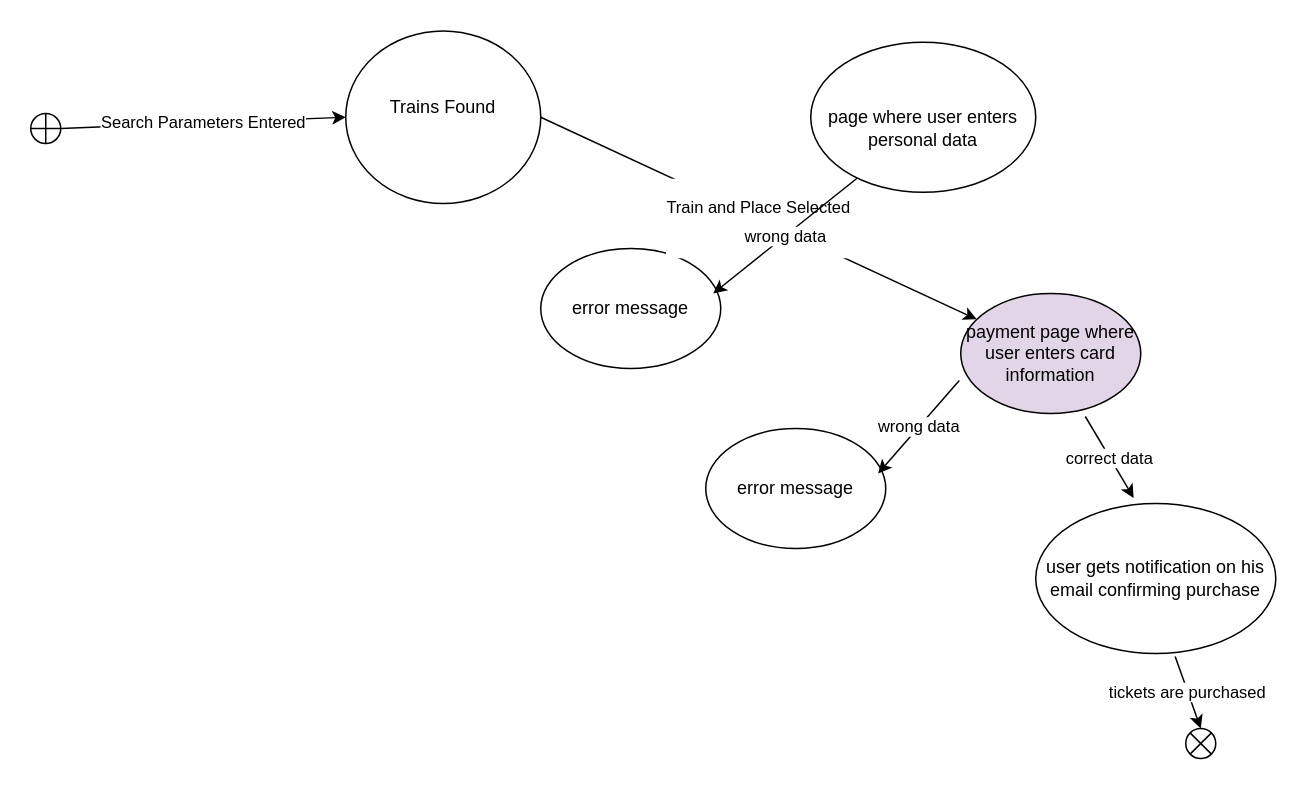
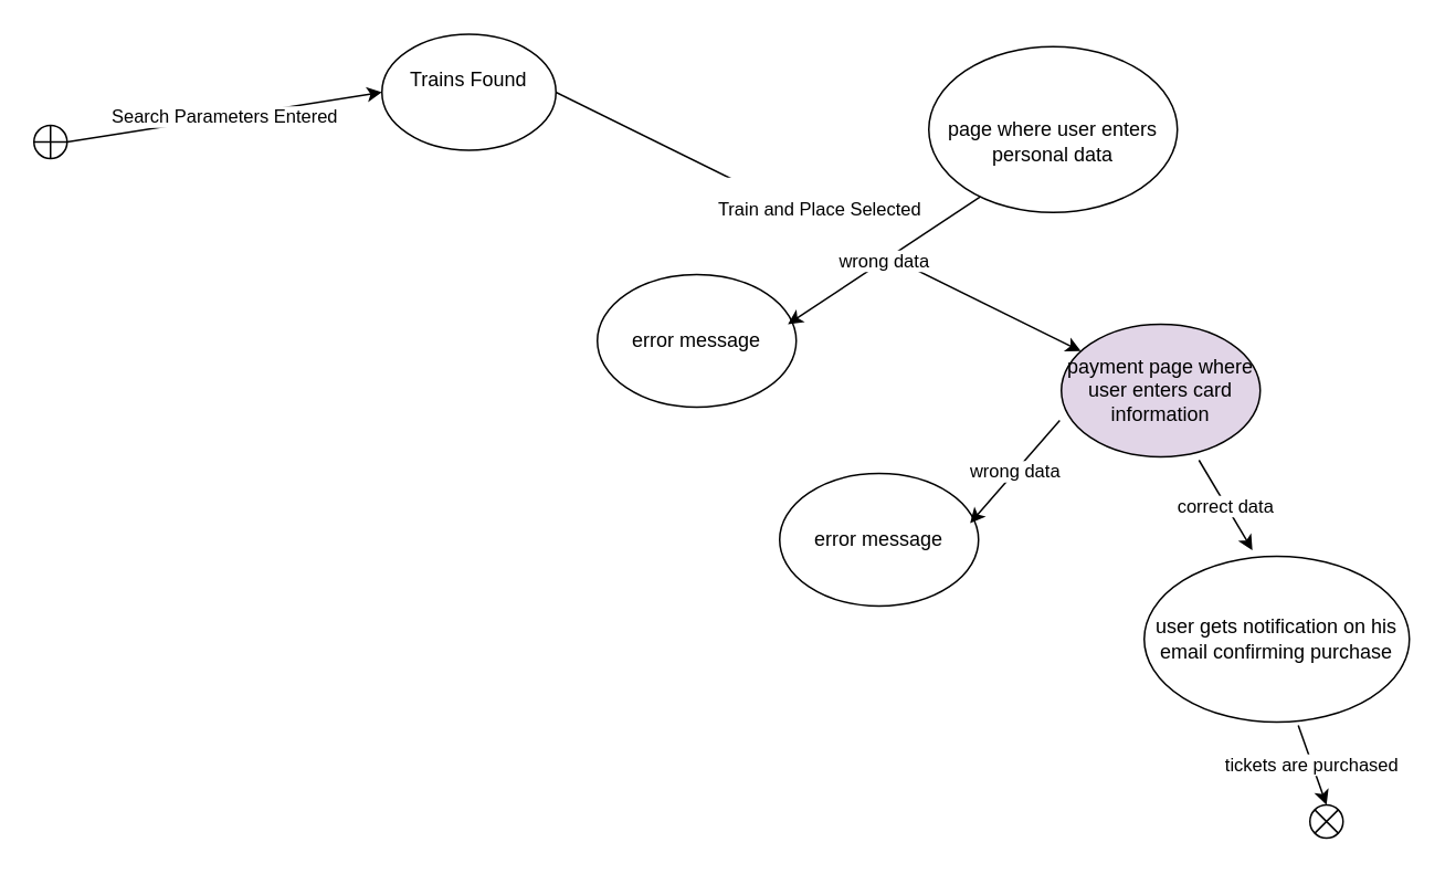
  <mxCell id="0" />
  <mxCell id="1" parent="0" />
  <mxCell id="2" value="" style="shape=orEllipse;perimeter=ellipsePerimeter;whiteSpace=wrap;html=1;backgroundOutline=1;" vertex="1" parent="1"><mxGeometry x="20" y="75" width="20" height="20" as="geometry" /></mxCell>
  <mxCell id="3" value="" style="shape=sumEllipse;perimeter=ellipsePerimeter;whiteSpace=wrap;html=1;backgroundOutline=1;" vertex="1" parent="1"><mxGeometry x="790" y="485" width="20" height="20" as="geometry" /></mxCell>
- <mxCell id="4" value="&#10;Trains Found&#10;&#10;" style="ellipse;whiteSpace=wrap;html=1;" vertex="1" parent="1"><mxGeometry x="230" y="20" width="130" height="115" as="geometry" /></mxCell>
- <mxCell id="5" value="&lt;br&gt;page where user enters personal data" style="ellipse;whiteSpace=wrap;html=1;" vertex="1" parent="1"><mxGeometry x="540" y="27.5" width="150" height="100" as="geometry" /></mxCell>
+ <mxCell id="4" value="&#10;Trains Found&#10;&#10;" style="ellipse;whiteSpace=wrap;html=1;" vertex="1" parent="1"><mxGeometry x="230" y="20" width="105" height="70" as="geometry" /></mxCell>
+ <mxCell id="5" value="&lt;br&gt;page where user enters personal data" style="ellipse;whiteSpace=wrap;html=1;" vertex="1" parent="1"><mxGeometry x="560" y="27.5" width="150" height="100" as="geometry" /></mxCell>
  <mxCell id="6" value="error message" style="ellipse;whiteSpace=wrap;html=1;" vertex="1" parent="1"><mxGeometry x="360" y="165" width="120" height="80" as="geometry" /></mxCell>
  <mxCell id="7" value="Search Parameters Entered" style="endArrow=classic;html=1;rounded=0;exitX=1;exitY=0.5;exitDx=0;exitDy=0;entryX=0;entryY=0.5;entryDx=0;entryDy=0;" edge="1" parent="1" source="2" target="4"><mxGeometry width="50" height="50" relative="1" as="geometry"><mxPoint x="290" y="285" as="sourcePoint" /><mxPoint x="340" y="235" as="targetPoint" /></mxGeometry></mxCell>
  <mxCell id="8" value="&#10;Train and Place Selected&#10;&#10;" style="endArrow=classic;html=1;rounded=0;exitX=1;exitY=0.5;exitDx=0;exitDy=0;" edge="1" parent="1" source="4" target="10"><mxGeometry width="50" height="50" relative="1" as="geometry"><mxPoint x="530" y="285" as="sourcePoint" /><mxPoint x="470" y="86" as="targetPoint" /></mxGeometry></mxCell>
  <mxCell id="9" value="wrong data" style="endArrow=classic;html=1;rounded=0;exitX=0.207;exitY=0.905;exitDx=0;exitDy=0;exitPerimeter=0;entryX=0.958;entryY=0.375;entryDx=0;entryDy=0;entryPerimeter=0;" edge="1" parent="1" source="5" target="6"><mxGeometry width="50" height="50" relative="1" as="geometry"><mxPoint x="530" y="285" as="sourcePoint" /><mxPoint x="470" y="185" as="targetPoint" /></mxGeometry></mxCell>
  <mxCell id="10" value="payment page where user enters card information" style="ellipse;whiteSpace=wrap;html=1;fillColor=#e1d5e7;" vertex="1" parent="1"><mxGeometry x="640" y="195" width="120" height="80" as="geometry" /></mxCell>
  <mxCell id="11" value="error message" style="ellipse;whiteSpace=wrap;html=1;" vertex="1" parent="1"><mxGeometry x="470" y="285" width="120" height="80" as="geometry" /></mxCell>
  <mxCell id="12" value="wrong data" style="endArrow=classic;html=1;rounded=0;exitX=-0.008;exitY=0.725;exitDx=0;exitDy=0;exitPerimeter=0;entryX=0.958;entryY=0.375;entryDx=0;entryDy=0;entryPerimeter=0;" edge="1" parent="1" target="11" source="10"><mxGeometry width="50" height="50" relative="1" as="geometry"><mxPoint x="634" y="245" as="sourcePoint" /><mxPoint x="530" y="330.96" as="targetPoint" /></mxGeometry></mxCell>
  <mxCell id="13" value="correct data" style="endArrow=classic;html=1;rounded=0;exitX=0.692;exitY=1.025;exitDx=0;exitDy=0;exitPerimeter=0;entryX=0.408;entryY=-0.037;entryDx=0;entryDy=0;entryPerimeter=0;" edge="1" parent="1" source="10" target="14"><mxGeometry width="50" height="50" relative="1" as="geometry"><mxPoint x="720" y="345" as="sourcePoint" /><mxPoint x="740" y="335" as="targetPoint" /></mxGeometry></mxCell>
  <mxCell id="14" value="user gets notification on his email confirming purchase" style="ellipse;whiteSpace=wrap;html=1;" vertex="1" parent="1"><mxGeometry x="690" y="335" width="160" height="100" as="geometry" /></mxCell>
  <mxCell id="15" value="tickets are purchased" style="endArrow=classic;html=1;rounded=0;exitX=0.581;exitY=1.02;exitDx=0;exitDy=0;exitPerimeter=0;entryX=0.5;entryY=0;entryDx=0;entryDy=0;" edge="1" parent="1" source="14" target="3"><mxGeometry width="50" height="50" relative="1" as="geometry"><mxPoint x="600" y="485" as="sourcePoint" /><mxPoint x="790" y="475" as="targetPoint" /></mxGeometry></mxCell>
